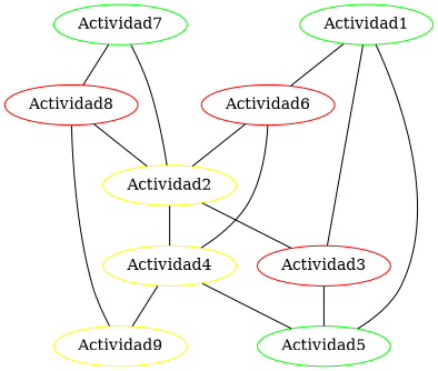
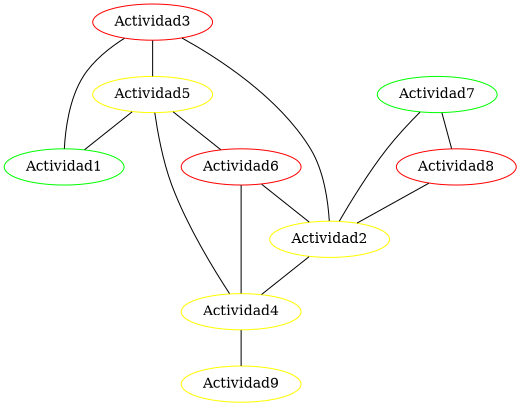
  strict graph {
    node [color=yellow]
    edge [style=arrowhead]
    n1 [color=green label=Actividad1]
    n2 [label=Actividad2]
    n3 [color=red label=Actividad3]
    n4 [label=Actividad4]
-   n5 [color=green label=Actividad5]
+   n5 [label=Actividad5]
    n6 [color=red label=Actividad6]
    n7 [label=Actividad9]
    n8 [color=green label=Actividad7]
    n9 [color=red label=Actividad8]
    n2 -- n3
    n2 -- n4
    n3 -- n1
    n3 -- n5
    n4 -- n5
    n4 -- n6
    n4 -- n7
    n5 -- n1
-   n1 -- n6
+   n5 -- n6
    n6 -- n2
    n8 -- n2
    n8 -- n9
    n9 -- n2
-   n9 -- n7
  }
